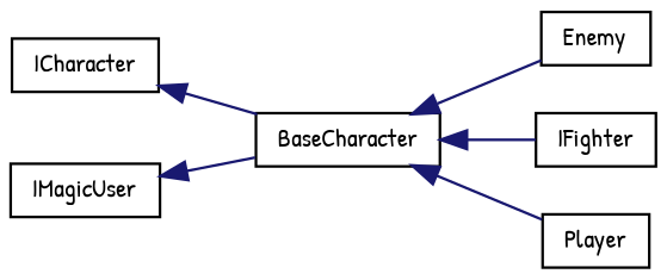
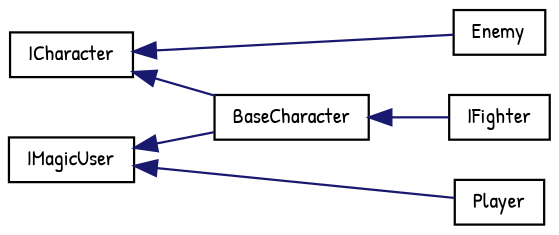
  digraph {
    fontname="Patrick Hand"
    rankdir=LR
    node [color=black fillcolor=white fontname="Patrick Hand" fontsize=10 shape=record style=filled]
    edge [color=midnightblue dir=back fontname="Patrick Hand" fontsize=10 labelfontname=Helvetica labelfontsize=10 style=solid]
    n1 [height=0.2 label=ICharacter width=0.4]
    n2 [height=0.2 label=BaseCharacter width=0.4]
    n3 [height=0.2 label=Enemy width=0.4]
    n4 [height=0.2 label=Player width=0.4]
    n5 [height=0.2 label=IFighter width=0.4]
    n6 [height=0.2 label=IMagicUser width=0.4]
    n1 -> n2
-   n2 -> n3
-   n2 -> n4
+   n1 -> n3
+   n6 -> n4
    n2 -> n5
    n6 -> n2
  }
